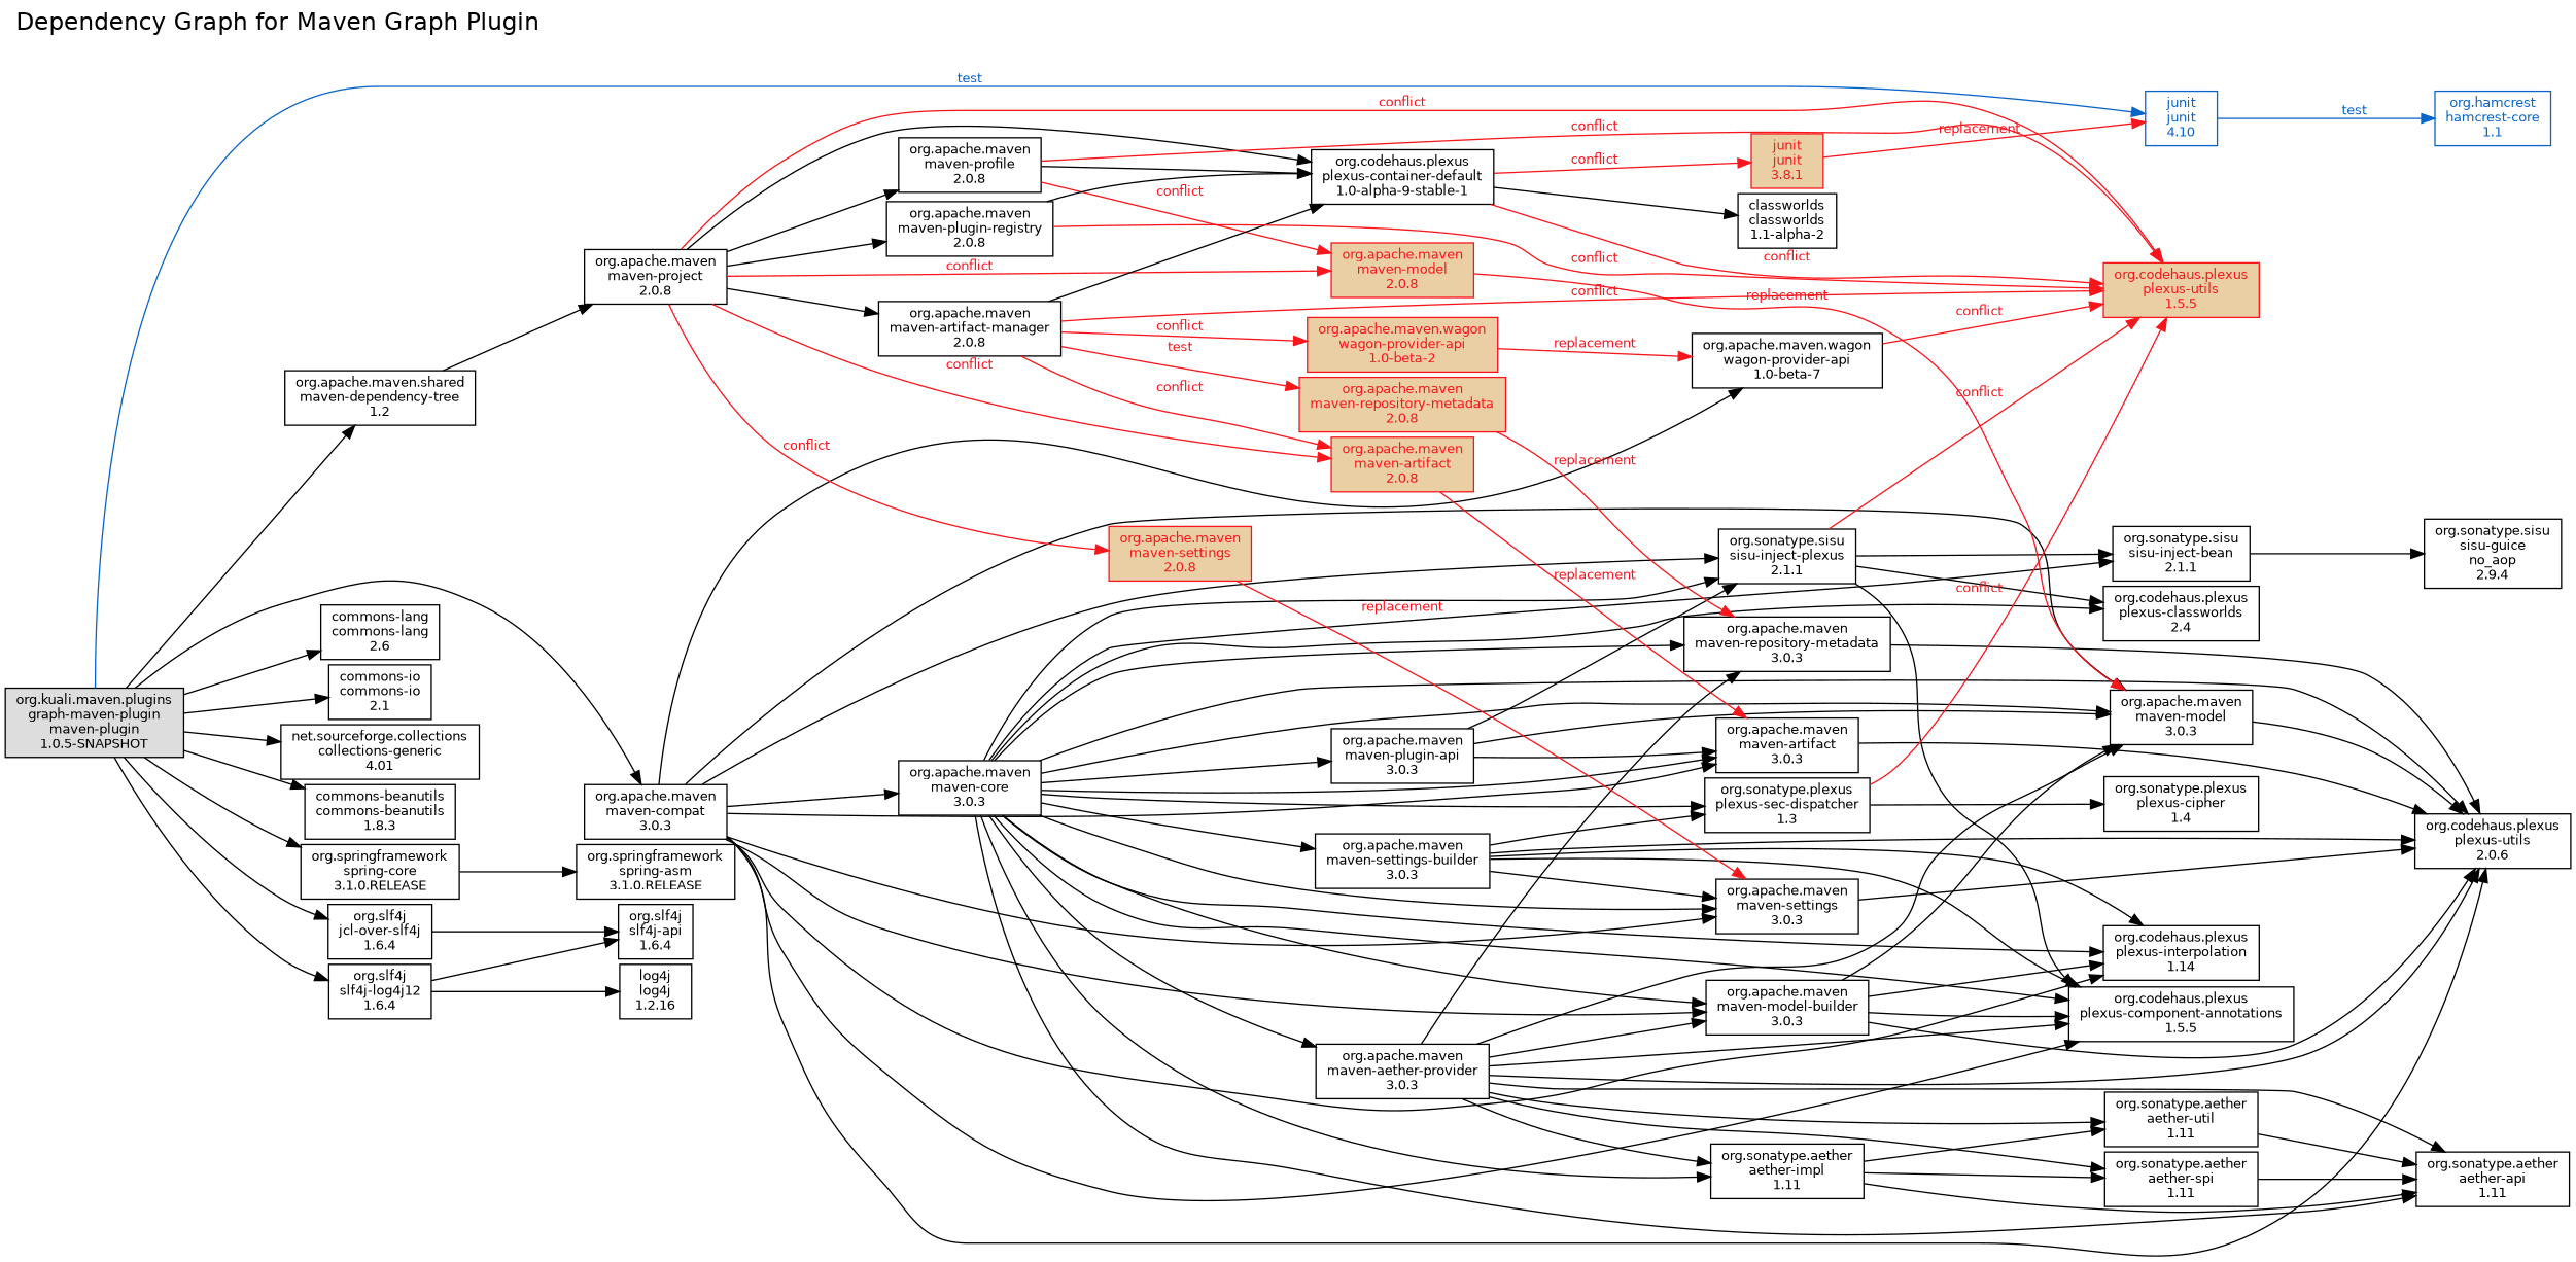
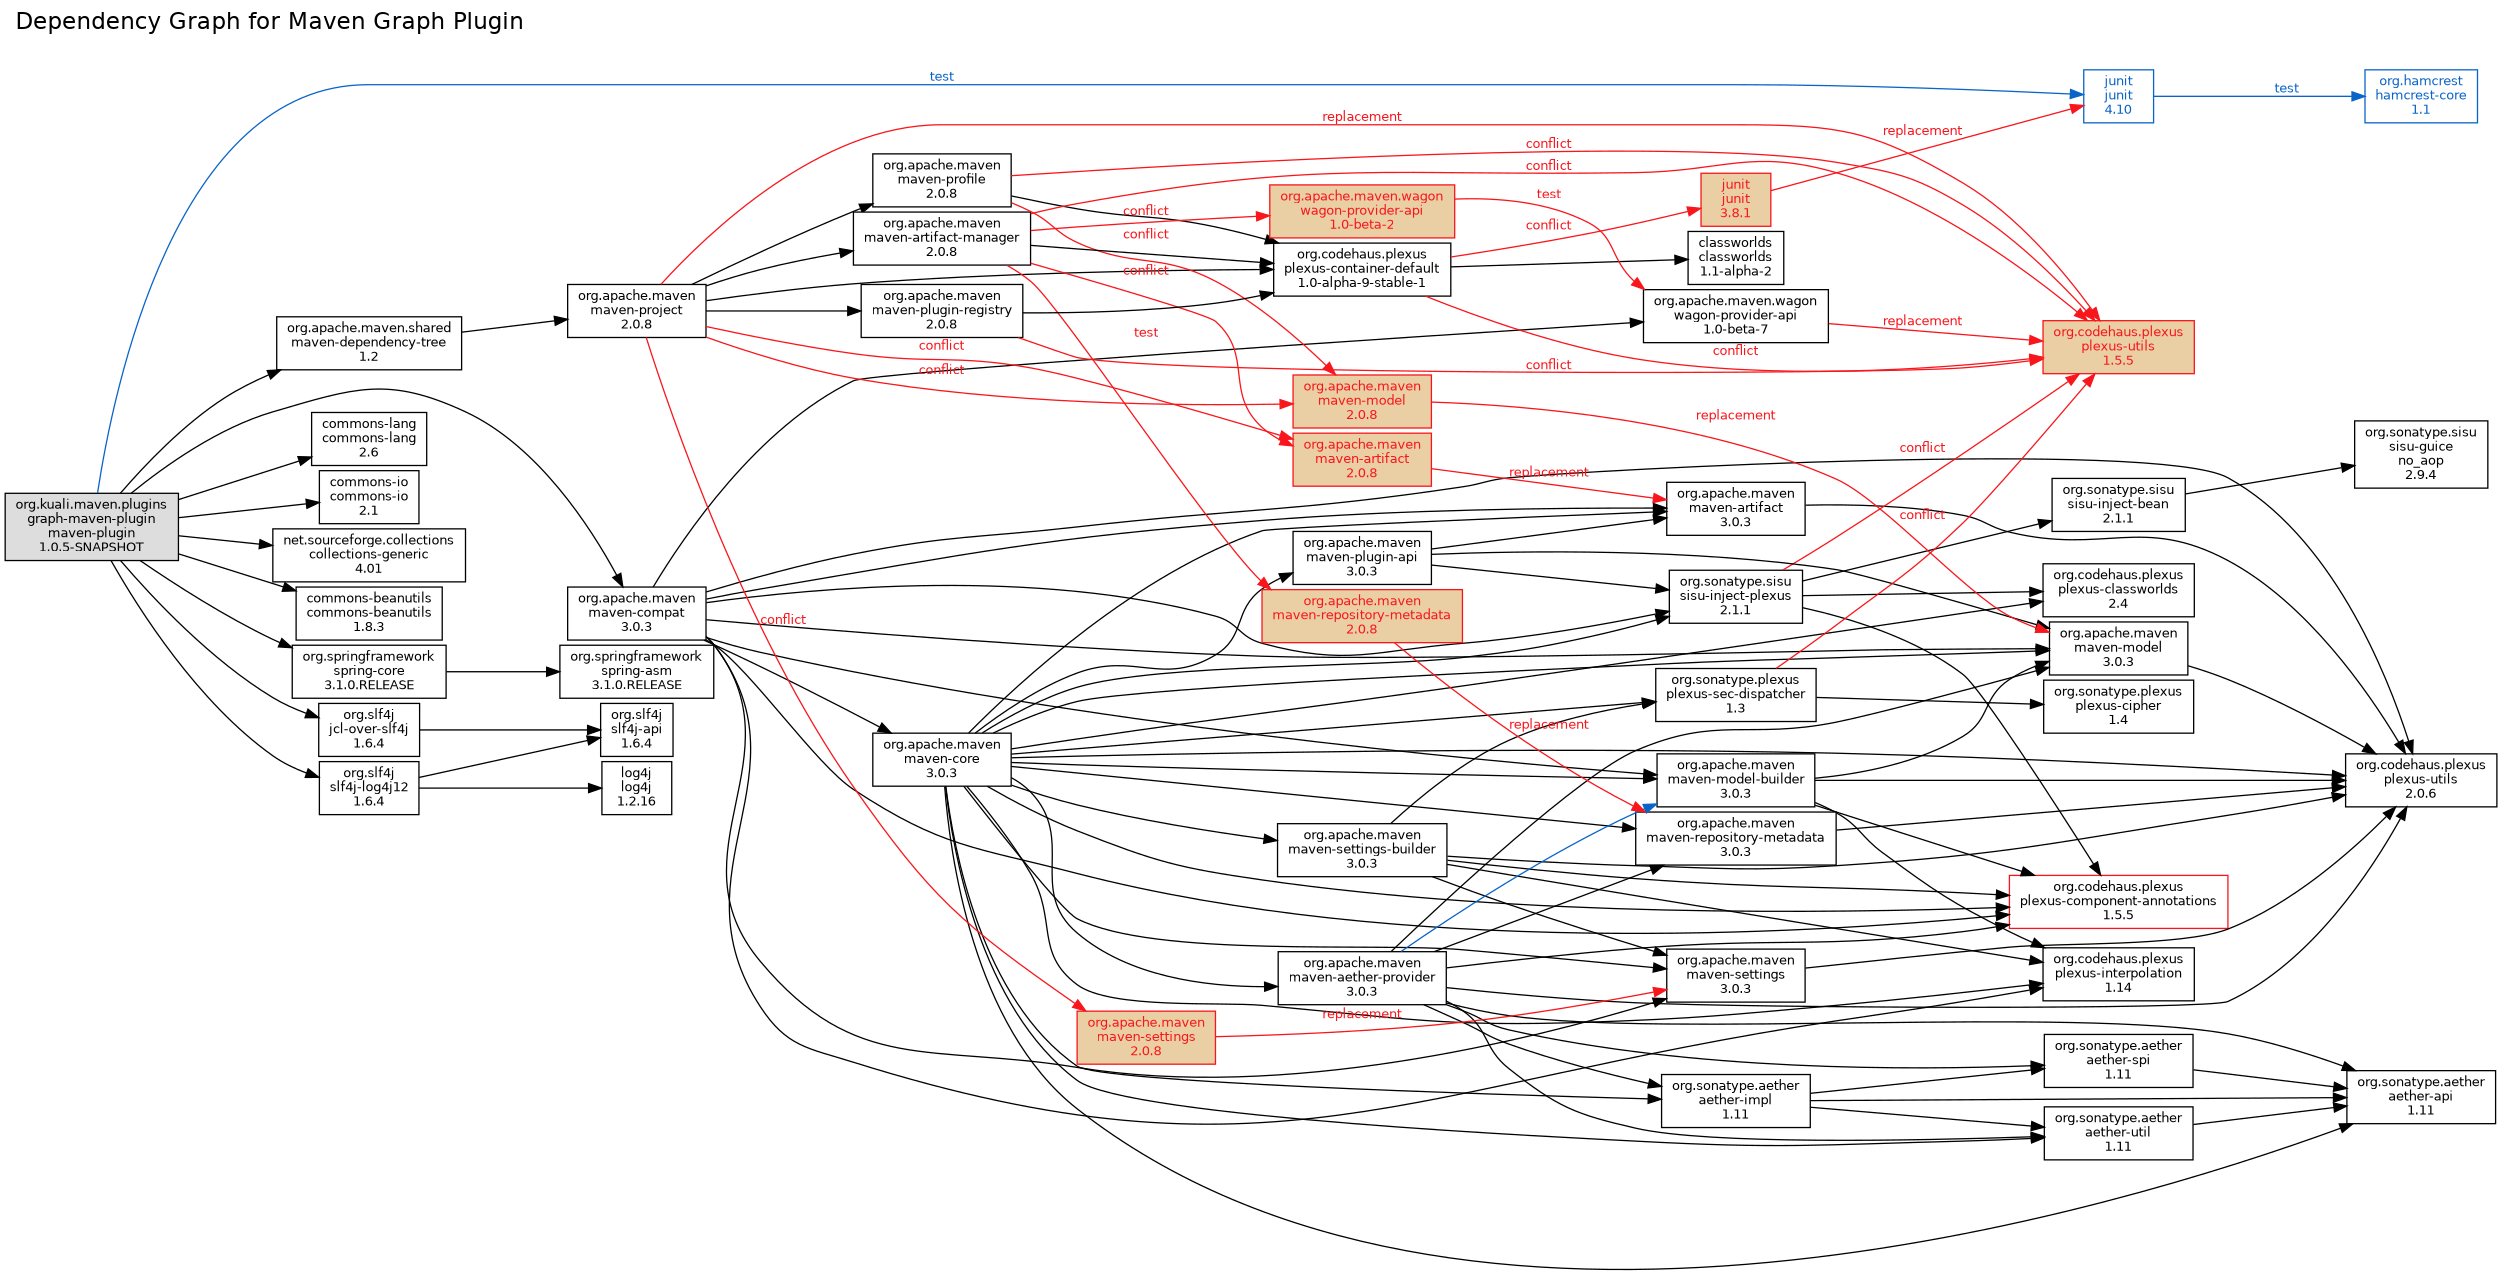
  digraph {
    fontname=Helvetica
    fontsize=18
    label=<<table border="0" cellpadding="0" cellspacing="0"><tr><td>Dependency Graph for Maven Graph Plugin</td></tr><tr><td><font color="black" face="Courier" point-size="10"> </font></td></tr><tr><td><font color="black" face="Courier" point-size="10"> </font></td></tr></table>>
    labeljust=l
    labelloc=t
    nodesep=.05
    rankdir=LR
    ranksep=1
    node [color=black fillcolor=white fontcolor=black fontname=Helvetica fontsize=10 shape=rectangle style="solid,filled"]
    edge [color=black fontcolor=black fontname=Helvetica fontsize=10 style=solid weight=1.0]
    n1 [fillcolor="#dddddd" label="org.kuali.maven.plugins\ngraph-maven-plugin\nmaven-plugin\n1.0.5-SNAPSHOT"]
    n2 [color="#0A64C8" fontcolor="#0A64C8" label="junit\njunit\n4.10"]
    n3 [label="commons-lang\ncommons-lang\n2.6"]
    n4 [label="commons-io\ncommons-io\n2.1"]
    n5 [label="net.sourceforge.collections\ncollections-generic\n4.01"]
    n6 [label="commons-beanutils\ncommons-beanutils\n1.8.3"]
    n7 [label="org.springframework\nspring-core\n3.1.0.RELEASE"]
    n8 [label="org.apache.maven\nmaven-compat\n3.0.3"]
    n9 [label="org.apache.maven.shared\nmaven-dependency-tree\n1.2"]
    n10 [label="org.slf4j\njcl-over-slf4j\n1.6.4"]
    n11 [label="org.slf4j\nslf4j-log4j12\n1.6.4"]
    n12 [color="#0A64C8" fontcolor="#0A64C8" label="org.hamcrest\nhamcrest-core\n1.1"]
    n13 [label="org.springframework\nspring-asm\n3.1.0.RELEASE"]
    n14 [label="org.apache.maven\nmaven-model\n3.0.3"]
    n15 [label="org.apache.maven\nmaven-model-builder\n3.0.3"]
    n16 [label="org.apache.maven\nmaven-settings\n3.0.3"]
    n17 [label="org.apache.maven\nmaven-artifact\n3.0.3"]
    n18 [label="org.apache.maven\nmaven-core\n3.0.3"]
    n19 [label="org.codehaus.plexus\nplexus-utils\n2.0.6"]
    n20 [label="org.codehaus.plexus\nplexus-interpolation\n1.14"]
    n21 [label="org.sonatype.sisu\nsisu-inject-plexus\n2.1.1"]
-   n22 [label="org.codehaus.plexus\nplexus-component-annotations\n1.5.5"]
+   n22 [color="#F8161C" label="org.codehaus.plexus\nplexus-component-annotations\n1.5.5"]
    n23 [label="org.apache.maven.wagon\nwagon-provider-api\n1.0-beta-7"]
    n24 [label="org.apache.maven\nmaven-project\n2.0.8"]
    n25 [label="org.slf4j\nslf4j-api\n1.6.4"]
    n26 [label="log4j\nlog4j\n1.2.16"]
    n27 [label="org.apache.maven\nmaven-settings-builder\n3.0.3"]
    n28 [label="org.apache.maven\nmaven-repository-metadata\n3.0.3"]
    n29 [label="org.apache.maven\nmaven-plugin-api\n3.0.3"]
    n30 [label="org.apache.maven\nmaven-aether-provider\n3.0.3"]
    n31 [label="org.sonatype.aether\naether-impl\n1.11"]
    n32 [label="org.sonatype.aether\naether-api\n1.11"]
    n33 [label="org.sonatype.aether\naether-util\n1.11"]
    n34 [label="org.codehaus.plexus\nplexus-classworlds\n2.4"]
    n35 [label="org.sonatype.plexus\nplexus-sec-dispatcher\n1.3"]
    n36 [color="#F8161C" fillcolor="#EACFA4" fontcolor="#F8161C" label="org.codehaus.plexus\nplexus-utils\n1.5.5"]
    n37 [label="org.sonatype.sisu\nsisu-inject-bean\n2.1.1"]
    n38 [label="org.sonatype.aether\naether-spi\n1.11"]
    n39 [label="org.sonatype.plexus\nplexus-cipher\n1.4"]
    n40 [label="org.sonatype.sisu\nsisu-guice\nno_aop\n2.9.4"]
    n41 [color="#F8161C" fillcolor="#EACFA4" fontcolor="#F8161C" label="org.apache.maven\nmaven-settings\n2.0.8"]
    n42 [label="org.apache.maven\nmaven-profile\n2.0.8"]
    n43 [color="#F8161C" fillcolor="#EACFA4" fontcolor="#F8161C" label="org.apache.maven\nmaven-model\n2.0.8"]
    n44 [label="org.apache.maven\nmaven-artifact-manager\n2.0.8"]
    n45 [color="#F8161C" fillcolor="#EACFA4" fontcolor="#F8161C" label="org.apache.maven\nmaven-artifact\n2.0.8"]
    n46 [label="org.apache.maven\nmaven-plugin-registry\n2.0.8"]
    n47 [label="org.codehaus.plexus\nplexus-container-default\n1.0-alpha-9-stable-1"]
    n48 [color="#F8161C" fillcolor="#EACFA4" fontcolor="#F8161C" label="org.apache.maven\nmaven-repository-metadata\n2.0.8"]
    n49 [color="#F8161C" fillcolor="#EACFA4" fontcolor="#F8161C" label="org.apache.maven.wagon\nwagon-provider-api\n1.0-beta-2"]
    n50 [color="#F8161C" fillcolor="#EACFA4" fontcolor="#F8161C" label="junit\njunit\n3.8.1"]
    n51 [label="classworlds\nclassworlds\n1.1-alpha-2"]
    n1 -> n2 [color="#0A64C8" fontcolor="#0A64C8" label=test]
    n1 -> n3
    n1 -> n4
    n1 -> n5
    n1 -> n6
    n1 -> n7
    n1 -> n8
    n1 -> n9
    n1 -> n10
    n1 -> n11
    n2 -> n12 [color="#0A64C8" fontcolor="#0A64C8" label=test]
    n7 -> n13
    n8 -> n14
    n8 -> n15
    n8 -> n16
    n8 -> n17
    n8 -> n18
    n8 -> n19
    n8 -> n20
    n8 -> n21
    n8 -> n22
    n8 -> n23
    n9 -> n24
    n10 -> n25
    n11 -> n25
    n11 -> n26
    n14 -> n19
    n15 -> n14
    n15 -> n19
    n15 -> n20
    n15 -> n22
    n16 -> n19
    n17 -> n19
    n18 -> n14
    n18 -> n15
    n18 -> n16
    n18 -> n17
    n18 -> n19
    n18 -> n20
    n18 -> n21
    n18 -> n22
    n18 -> n27
    n18 -> n28
    n18 -> n29
    n18 -> n30
    n18 -> n31
    n18 -> n32
-   n18 -> n37
+   n18 -> n33
    n18 -> n34
    n18 -> n35
    n21 -> n22
    n21 -> n34
    n21 -> n36 [color="#F8161C" fontcolor="#F8161C" label=conflict]
    n21 -> n37
-   n23 -> n36 [color="#F8161C" fontcolor="#F8161C" label=conflict]
-   n24 -> n36 [color="#F8161C" fontcolor="#F8161C" label=conflict]
+   n23 -> n36 [color="#F8161C" fontcolor="#F8161C" label=replacement]
+   n24 -> n36 [color="#F8161C" fontcolor="#F8161C" label=replacement]
    n24 -> n41 [color="#F8161C" fontcolor="#F8161C" label=conflict]
    n24 -> n42
    n24 -> n43 [color="#F8161C" fontcolor="#F8161C" label=conflict]
    n24 -> n44
    n24 -> n45 [color="#F8161C" fontcolor="#F8161C" label=conflict]
    n24 -> n46
    n24 -> n47
    n27 -> n16
    n27 -> n19
    n27 -> n20
    n27 -> n22
    n27 -> n35
    n28 -> n19
    n29 -> n14
    n29 -> n17
    n29 -> n21
    n30 -> n14
-   n30 -> n15
+   n30 -> n15 [color="#0A64C8"]
    n30 -> n19
    n30 -> n22
    n30 -> n28
    n30 -> n31
    n30 -> n32
    n30 -> n33
    n30 -> n38
    n31 -> n32
    n31 -> n33
    n31 -> n38
    n33 -> n32
    n35 -> n36 [color="#F8161C" fontcolor="#F8161C" label=conflict]
    n35 -> n39
    n37 -> n40
    n38 -> n32
    n41 -> n16 [color="#F8161C" fontcolor="#F8161C" label=replacement]
    n42 -> n36 [color="#F8161C" fontcolor="#F8161C" label=conflict]
    n42 -> n43 [color="#F8161C" fontcolor="#F8161C" label=conflict]
    n42 -> n47
    n43 -> n14 [color="#F8161C" fontcolor="#F8161C" label=replacement]
    n44 -> n36 [color="#F8161C" fontcolor="#F8161C" label=conflict]
    n44 -> n45 [color="#F8161C" fontcolor="#F8161C" label=conflict]
    n44 -> n47
    n44 -> n48 [color="#F8161C" fontcolor="#F8161C" label=test]
    n44 -> n49 [color="#F8161C" fontcolor="#F8161C" label=conflict]
    n45 -> n17 [color="#F8161C" fontcolor="#F8161C" label=replacement]
    n46 -> n36 [color="#F8161C" fontcolor="#F8161C" label=conflict]
    n46 -> n47
    n47 -> n36 [color="#F8161C" fontcolor="#F8161C" label=conflict]
    n47 -> n50 [color="#F8161C" fontcolor="#F8161C" label=conflict]
    n47 -> n51
    n48 -> n28 [color="#F8161C" fontcolor="#F8161C" label=replacement]
-   n49 -> n23 [color="#F8161C" fontcolor="#F8161C" label=replacement]
+   n49 -> n23 [color="#F8161C" fontcolor="#F8161C" label=test]
    n50 -> n2 [color="#F8161C" fontcolor="#F8161C" label=replacement]
  }
